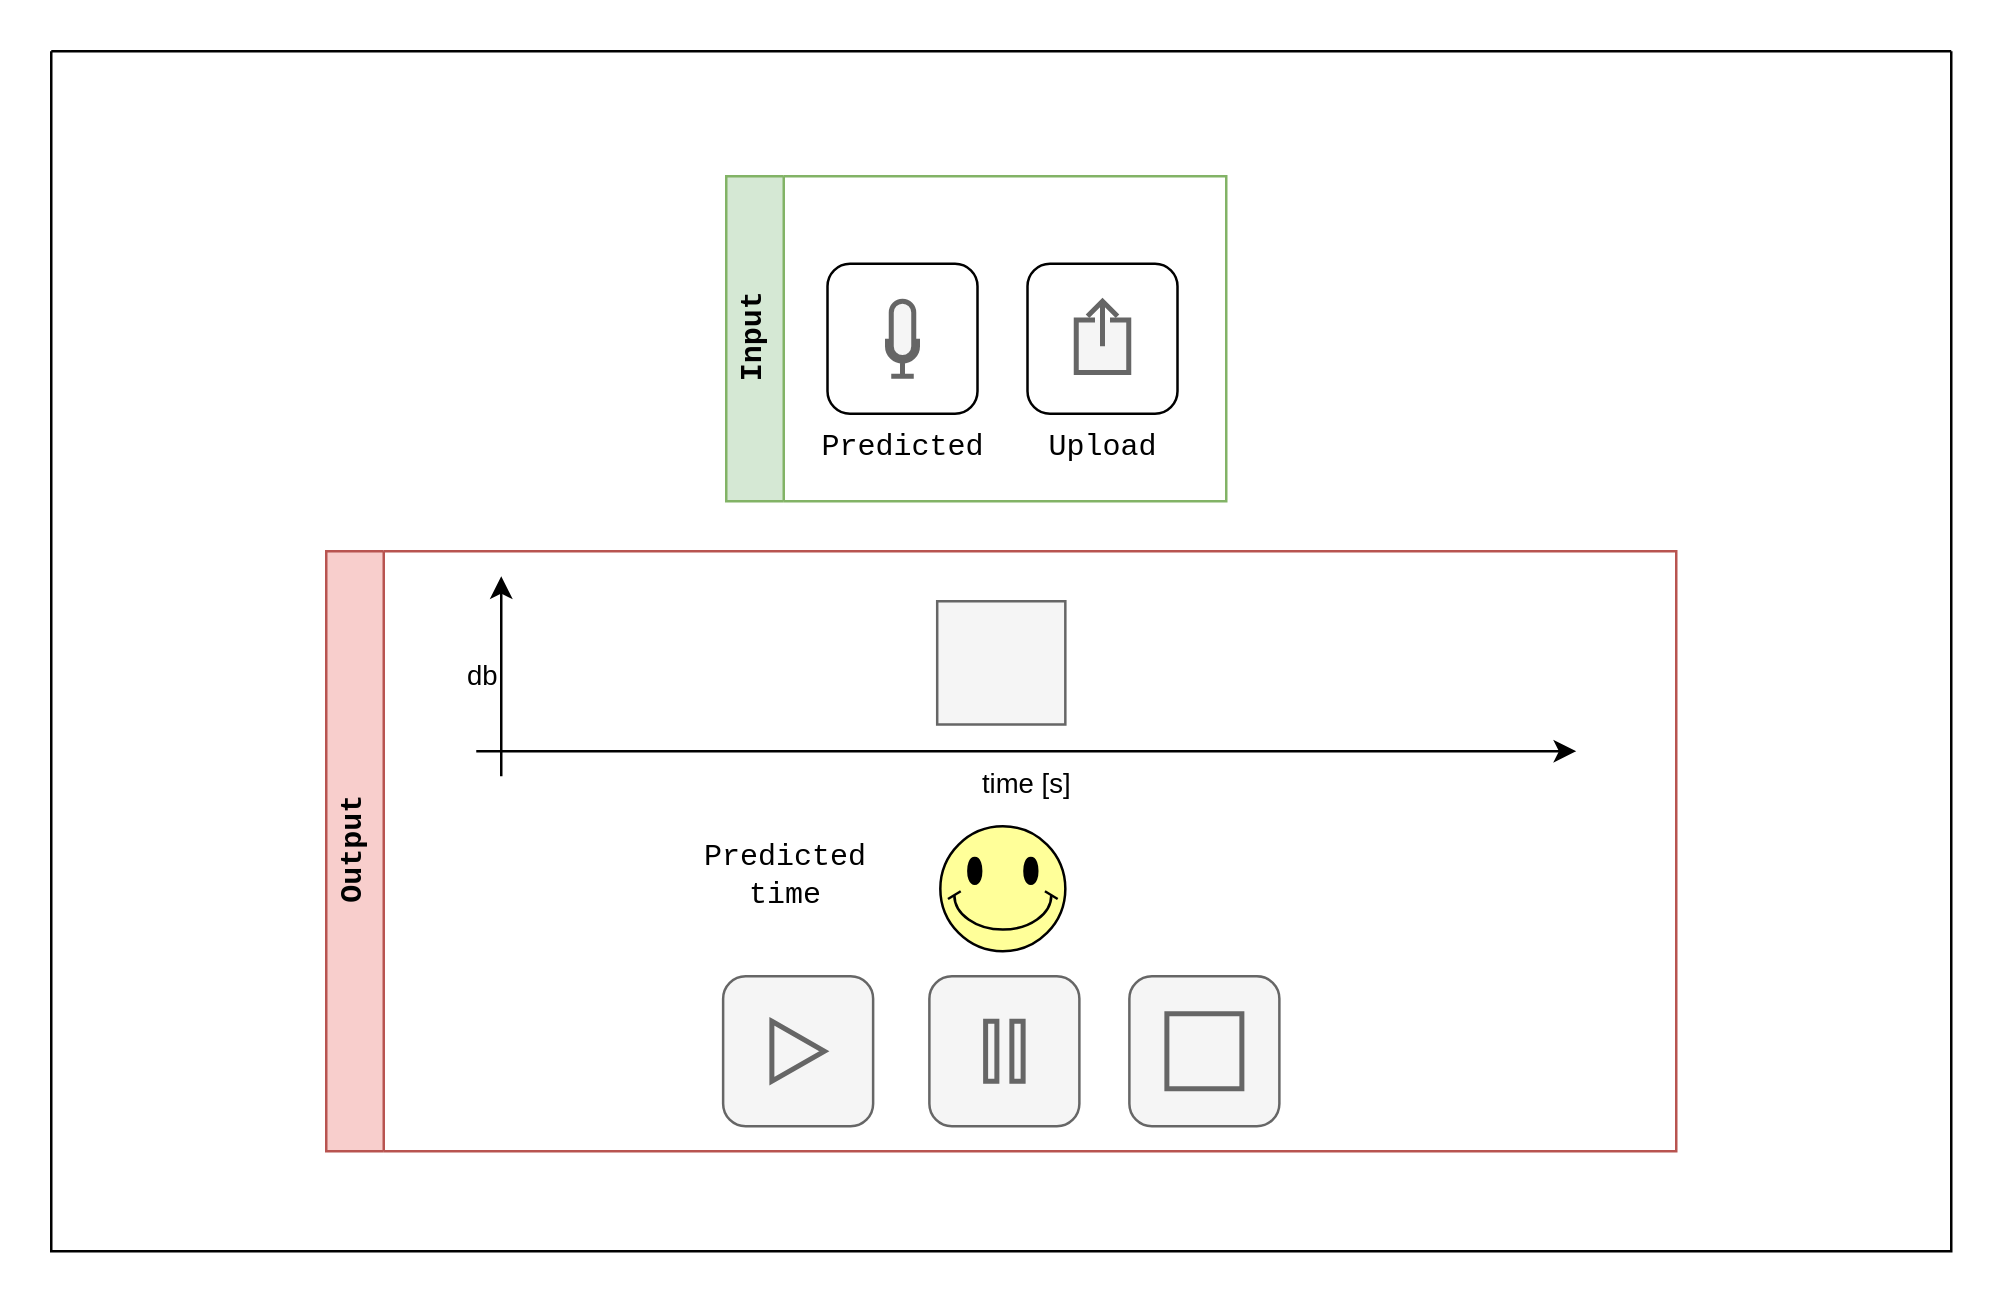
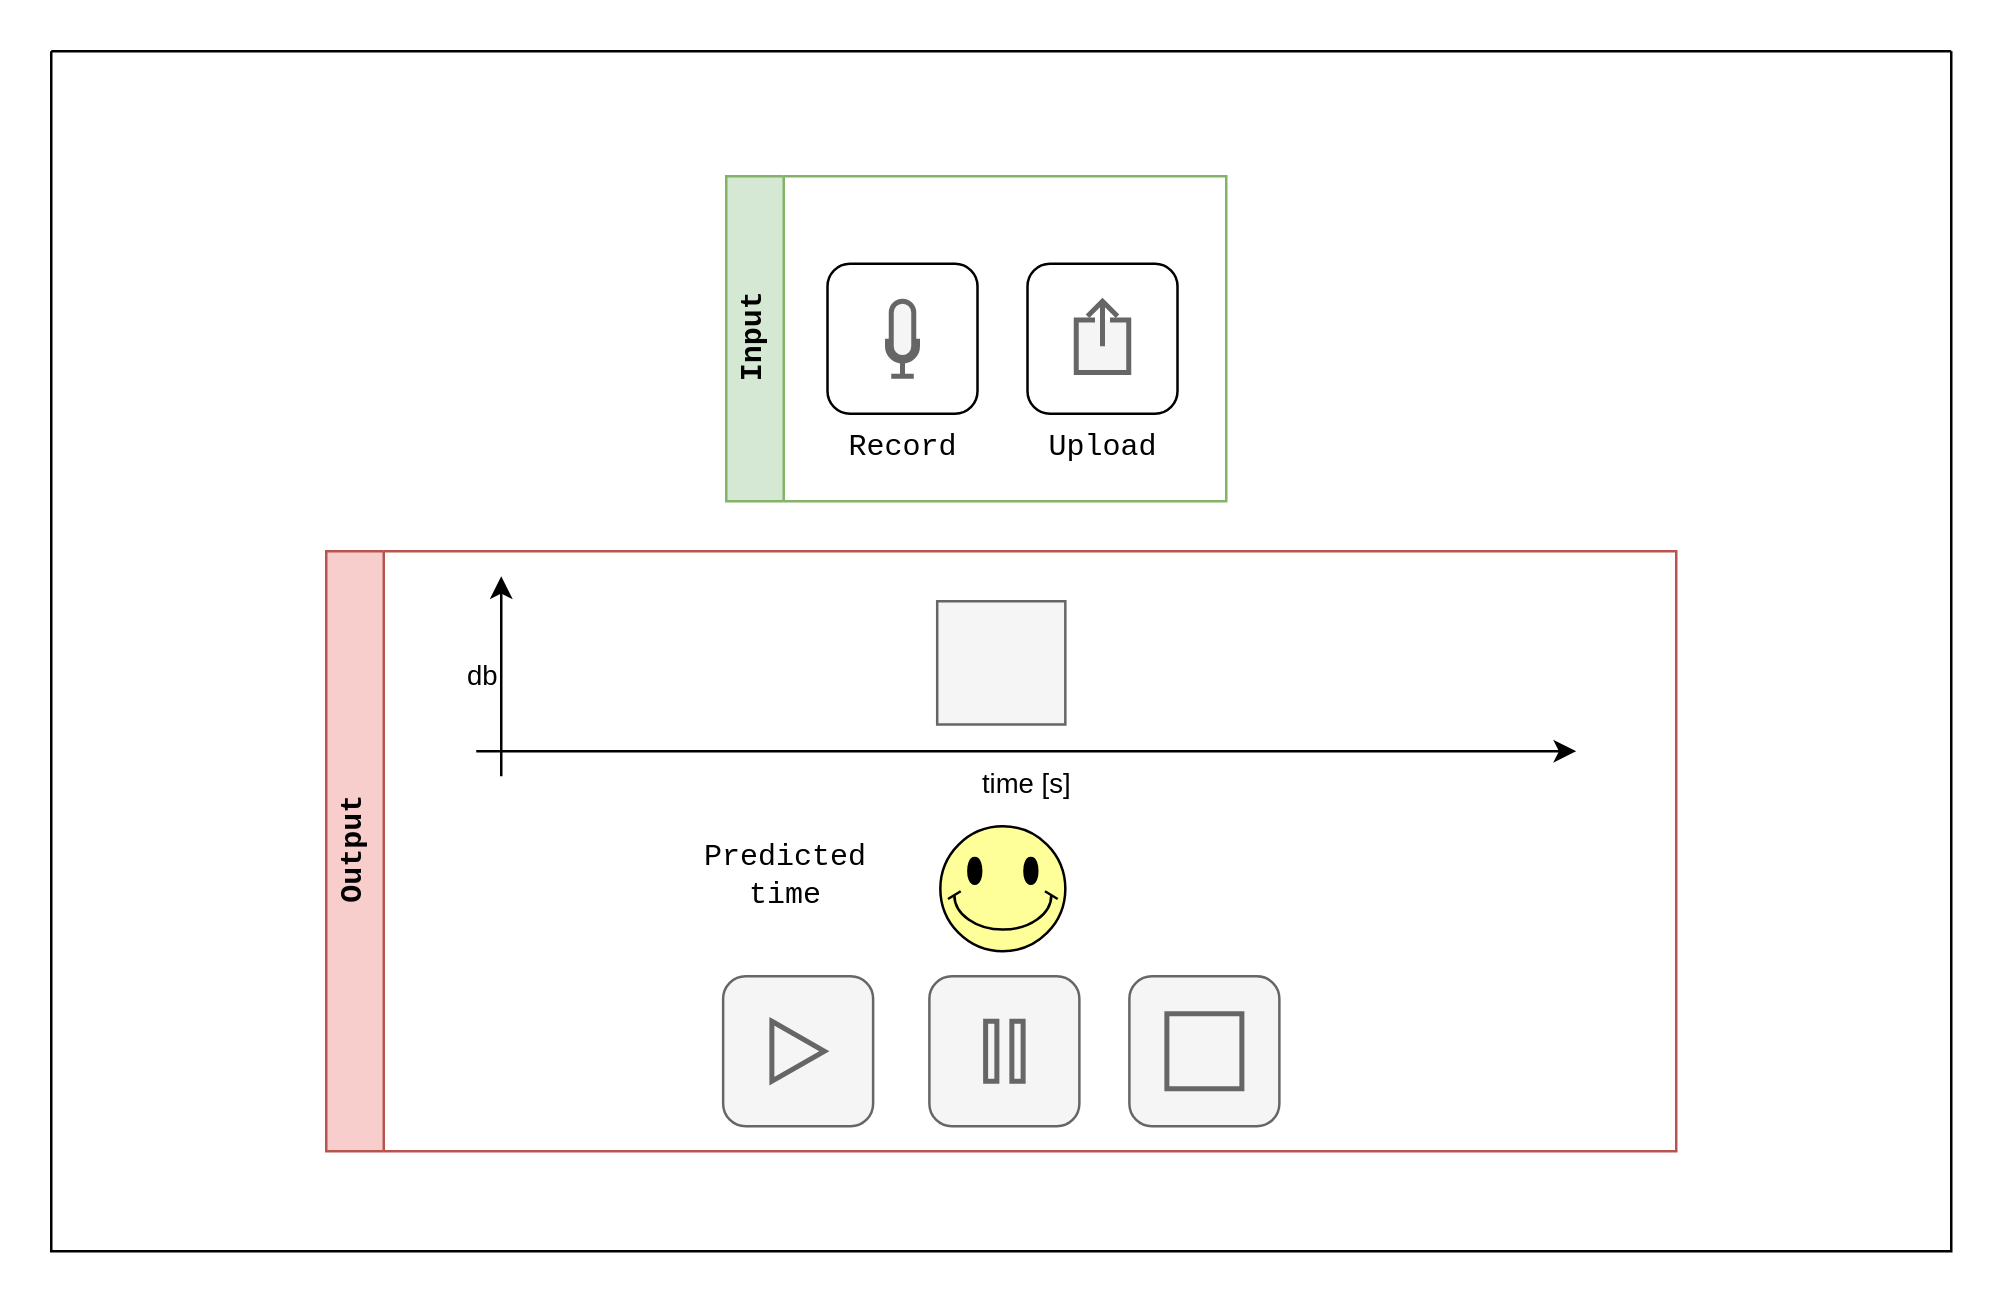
  <mxCell id="0" />
  <mxCell id="1" parent="0" />
  <mxCell id="2" value="" style="swimlane;startSize=0;" vertex="1" parent="1"><mxGeometry x="20" y="20" width="760" height="480" as="geometry" /></mxCell>
  <mxCell id="3" value="Input" style="swimlane;horizontal=0;whiteSpace=wrap;html=1;fontFamily=Courier New;fillColor=#d5e8d4;strokeColor=#82b366;" vertex="1" parent="2"><mxGeometry x="270" y="50" width="200" height="130" as="geometry" /></mxCell>
  <mxCell id="4" value="" style="group;fontFamily=Courier New;" vertex="1" connectable="0" parent="3"><mxGeometry x="40.5" y="35" width="60" height="60" as="geometry" /></mxCell>
- <mxCell id="5" value="Predicted" style="rounded=1;whiteSpace=wrap;html=1;labelPosition=center;verticalLabelPosition=bottom;align=center;verticalAlign=top;fontFamily=Courier New;" vertex="1" parent="4"><mxGeometry width="60" height="60" as="geometry" /></mxCell>
+ <mxCell id="5" value="Record" style="rounded=1;whiteSpace=wrap;html=1;labelPosition=center;verticalLabelPosition=bottom;align=center;verticalAlign=top;fontFamily=Courier New;" vertex="1" parent="4"><mxGeometry width="60" height="60" as="geometry" /></mxCell>
  <mxCell id="6" value="" style="html=1;verticalLabelPosition=bottom;align=center;labelBackgroundColor=#ffffff;verticalAlign=top;strokeWidth=2;strokeColor=#666666;shadow=0;dashed=0;shape=mxgraph.ios7.icons.microphone;fillColor=#f5f5f5;fontColor=#333333;" vertex="1" parent="4"><mxGeometry x="24" y="15" width="12" height="30" as="geometry" /></mxCell>
  <mxCell id="7" value="" style="group;" vertex="1" connectable="0" parent="3"><mxGeometry x="120.5" y="35" width="60" height="60" as="geometry" /></mxCell>
  <mxCell id="8" value="Upload" style="rounded=1;whiteSpace=wrap;html=1;labelPosition=center;verticalLabelPosition=bottom;align=center;verticalAlign=top;fontFamily=Courier New;" vertex="1" parent="7"><mxGeometry width="60" height="60" as="geometry" /></mxCell>
  <mxCell id="9" value="" style="html=1;verticalLabelPosition=bottom;align=center;labelBackgroundColor=#ffffff;verticalAlign=top;strokeWidth=2;strokeColor=#666666;shadow=0;dashed=0;shape=mxgraph.ios7.icons.share;fillColor=#f5f5f5;fontColor=#333333;" vertex="1" parent="7"><mxGeometry x="19.5" y="15" width="21" height="28.5" as="geometry" /></mxCell>
  <mxCell id="10" value="Output" style="swimlane;horizontal=0;whiteSpace=wrap;html=1;fontFamily=Courier New;fillColor=#f8cecc;strokeColor=#b85450;" vertex="1" parent="2"><mxGeometry x="110" y="200" width="540" height="240" as="geometry" /></mxCell>
  <mxCell id="11" value="" style="group;" vertex="1" connectable="0" parent="10"><mxGeometry x="241.25" y="170" width="60" height="60" as="geometry" /></mxCell>
  <mxCell id="12" value="" style="rounded=1;whiteSpace=wrap;html=1;fillColor=#f5f5f5;fontColor=#333333;strokeColor=#666666;" vertex="1" parent="11"><mxGeometry width="60" height="60" as="geometry" /></mxCell>
  <mxCell id="13" value="" style="html=1;verticalLabelPosition=bottom;align=center;labelBackgroundColor=#ffffff;verticalAlign=top;strokeWidth=2;strokeColor=#666666;shadow=0;dashed=0;shape=mxgraph.ios7.icons.pause;pointerEvents=1;fillColor=#f5f5f5;fontColor=#333333;" vertex="1" parent="11"><mxGeometry x="22.5" y="18" width="15" height="24" as="geometry" /></mxCell>
  <mxCell id="14" value="" style="group;" vertex="1" connectable="0" parent="10"><mxGeometry x="158.75" y="170" width="60" height="60" as="geometry" /></mxCell>
  <mxCell id="15" value="" style="rounded=1;whiteSpace=wrap;html=1;fillColor=#f5f5f5;fontColor=#333333;strokeColor=#666666;" vertex="1" parent="14"><mxGeometry width="60" height="60" as="geometry" /></mxCell>
  <mxCell id="16" value="" style="html=1;verticalLabelPosition=bottom;align=center;labelBackgroundColor=#ffffff;verticalAlign=top;strokeWidth=2;strokeColor=#666666;shadow=0;dashed=0;shape=mxgraph.ios7.icons.play;fillColor=#f5f5f5;fontColor=#333333;" vertex="1" parent="14"><mxGeometry x="19.5" y="18" width="21" height="24" as="geometry" /></mxCell>
  <mxCell id="17" value="" style="group;" vertex="1" connectable="0" parent="10"><mxGeometry x="321.25" y="170" width="60" height="60" as="geometry" /></mxCell>
  <mxCell id="18" value="" style="rounded=1;whiteSpace=wrap;html=1;fillColor=#f5f5f5;fontColor=#333333;strokeColor=#666666;" vertex="1" parent="17"><mxGeometry width="60" height="60" as="geometry" /></mxCell>
  <mxCell id="19" value="" style="whiteSpace=wrap;html=1;aspect=fixed;fillColor=#f5f5f5;fontColor=#333333;strokeColor=#666666;strokeWidth=2;" vertex="1" parent="17"><mxGeometry x="15" y="15" width="30" height="30" as="geometry" /></mxCell>
  <mxCell id="20" value="" style="points=[];aspect=fixed;html=1;align=center;shadow=0;dashed=0;fillColor=#f5f5f5;strokeColor=#666666;shape=mxgraph.alibaba_cloud.vms_voice_messaging_service;fontColor=#333333;" vertex="1" parent="10"><mxGeometry x="244.38" y="20" width="51.25" height="49.3" as="geometry" /></mxCell>
  <mxCell id="21" value="time [s]" style="endArrow=classic;html=1;rounded=0;labelPosition=center;verticalLabelPosition=bottom;align=center;verticalAlign=top;" edge="1" parent="10"><mxGeometry width="50" height="50" relative="1" as="geometry"><mxPoint x="60" y="80" as="sourcePoint" /><mxPoint x="500" y="80" as="targetPoint" /></mxGeometry></mxCell>
  <mxCell id="22" value="db" style="endArrow=classic;html=1;rounded=0;labelPosition=left;verticalLabelPosition=middle;align=right;verticalAlign=middle;" edge="1" parent="10"><mxGeometry width="50" height="50" relative="1" as="geometry"><mxPoint x="70" y="90" as="sourcePoint" /><mxPoint x="70" y="10" as="targetPoint" /></mxGeometry></mxCell>
  <mxCell id="23" value="" style="verticalLabelPosition=bottom;verticalAlign=top;html=1;shape=mxgraph.basic.smiley;fillColor=#FFFF99;" vertex="1" parent="10"><mxGeometry x="245.63" y="110" width="50" height="50" as="geometry" /></mxCell>
  <mxCell id="24" value="&lt;font&gt;Predicted time&lt;/font&gt;" style="text;html=1;align=center;verticalAlign=middle;whiteSpace=wrap;rounded=0;fontFamily=Courier New;" vertex="1" parent="10"><mxGeometry x="154.38" y="115" width="60" height="30" as="geometry" /></mxCell>
